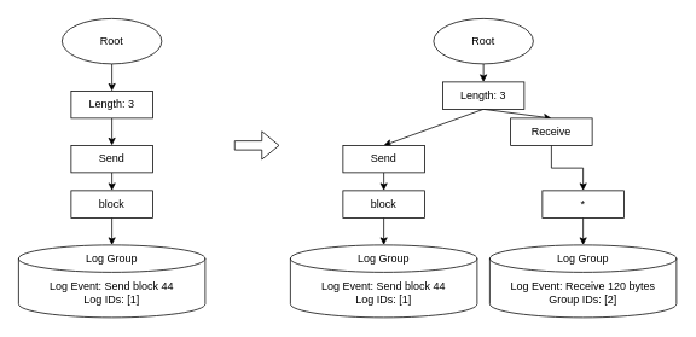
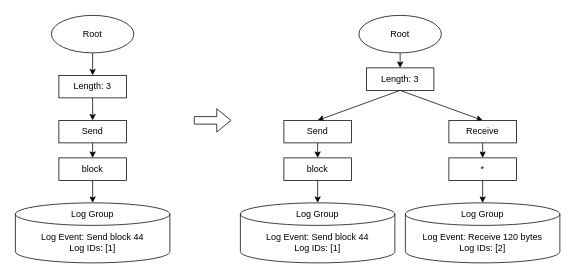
  <mxCell id="0" />
  <mxCell id="1" parent="0" />
  <mxCell id="2" style="rounded=0;orthogonalLoop=1;jettySize=auto;html=1;exitX=0.5;exitY=1;exitDx=0;exitDy=0;entryX=0.5;entryY=0;entryDx=0;entryDy=0;" edge="1" parent="1" source="3" target="5"><mxGeometry relative="1" as="geometry" /></mxCell>
  <mxCell id="3" value="Root" style="ellipse;whiteSpace=wrap;html=1;" vertex="1" parent="1"><mxGeometry x="68" y="20" width="110" height="50" as="geometry" /></mxCell>
  <mxCell id="4" style="rounded=0;orthogonalLoop=1;jettySize=auto;html=1;exitX=0.5;exitY=1;exitDx=0;exitDy=0;entryX=0.5;entryY=0;entryDx=0;entryDy=0;" edge="1" parent="1" source="5" target="9"><mxGeometry relative="1" as="geometry"><mxPoint x="123" y="140" as="targetPoint" /></mxGeometry></mxCell>
  <mxCell id="5" value="Length: 3" style="rounded=0;whiteSpace=wrap;html=1;" vertex="1" parent="1"><mxGeometry x="78" y="100" width="90" height="30" as="geometry" /></mxCell>
  <mxCell id="6" value="Log Event: Send block 44&lt;br&gt;Log IDs: [1]" style="shape=cylinder3;whiteSpace=wrap;html=1;boundedLbl=1;backgroundOutline=1;size=15;" vertex="1" parent="1"><mxGeometry x="20" y="270" width="206" height="80" as="geometry" /></mxCell>
  <mxCell id="7" value="Log Group" style="text;html=1;strokeColor=none;fillColor=none;align=center;verticalAlign=middle;whiteSpace=wrap;rounded=0;" vertex="1" parent="1"><mxGeometry x="93" y="270" width="60" height="30" as="geometry" /></mxCell>
  <mxCell id="8" style="edgeStyle=orthogonalEdgeStyle;rounded=0;orthogonalLoop=1;jettySize=auto;html=1;exitX=0.5;exitY=1;exitDx=0;exitDy=0;entryX=0.5;entryY=0;entryDx=0;entryDy=0;" edge="1" parent="1" source="9" target="11"><mxGeometry relative="1" as="geometry" /></mxCell>
  <mxCell id="9" value="Send" style="rounded=0;whiteSpace=wrap;html=1;" vertex="1" parent="1"><mxGeometry x="78" y="160" width="90" height="30" as="geometry" /></mxCell>
  <mxCell id="10" style="edgeStyle=orthogonalEdgeStyle;rounded=0;orthogonalLoop=1;jettySize=auto;html=1;exitX=0.5;exitY=1;exitDx=0;exitDy=0;entryX=0.5;entryY=0;entryDx=0;entryDy=0;" edge="1" parent="1" source="11" target="7"><mxGeometry relative="1" as="geometry" /></mxCell>
  <mxCell id="11" value="block" style="rounded=0;whiteSpace=wrap;html=1;" vertex="1" parent="1"><mxGeometry x="78" y="210" width="90" height="30" as="geometry" /></mxCell>
  <mxCell id="12" style="rounded=0;orthogonalLoop=1;jettySize=auto;html=1;exitX=0.5;exitY=1;exitDx=0;exitDy=0;entryX=0.5;entryY=0;entryDx=0;entryDy=0;" edge="1" parent="1" source="13" target="16"><mxGeometry relative="1" as="geometry" /></mxCell>
  <mxCell id="13" value="Root" style="ellipse;whiteSpace=wrap;html=1;" vertex="1" parent="1"><mxGeometry x="478" y="20" width="110" height="50" as="geometry" /></mxCell>
  <mxCell id="14" style="rounded=0;orthogonalLoop=1;jettySize=auto;html=1;exitX=0.5;exitY=1;exitDx=0;exitDy=0;entryX=0.5;entryY=0;entryDx=0;entryDy=0;" edge="1" parent="1" source="16" target="20"><mxGeometry relative="1" as="geometry" /></mxCell>
  <mxCell id="15" style="rounded=0;orthogonalLoop=1;jettySize=auto;html=1;exitX=0.5;exitY=1;exitDx=0;exitDy=0;entryX=0.5;entryY=0;entryDx=0;entryDy=0;" edge="1" parent="1" source="16" target="26"><mxGeometry relative="1" as="geometry" /></mxCell>
  <mxCell id="16" value="Length: 3" style="rounded=0;whiteSpace=wrap;html=1;" vertex="1" parent="1"><mxGeometry x="488" y="90" width="90" height="30" as="geometry" /></mxCell>
  <mxCell id="17" value="Log Event: Send block 44&lt;br&gt;Log IDs: [1]" style="shape=cylinder3;whiteSpace=wrap;html=1;boundedLbl=1;backgroundOutline=1;size=15;" vertex="1" parent="1"><mxGeometry x="320" y="270" width="206" height="80" as="geometry" /></mxCell>
  <mxCell id="18" value="Log Group" style="text;html=1;strokeColor=none;fillColor=none;align=center;verticalAlign=middle;whiteSpace=wrap;rounded=0;" vertex="1" parent="1"><mxGeometry x="393" y="270" width="60" height="30" as="geometry" /></mxCell>
  <mxCell id="19" style="edgeStyle=orthogonalEdgeStyle;rounded=0;orthogonalLoop=1;jettySize=auto;html=1;exitX=0.5;exitY=1;exitDx=0;exitDy=0;entryX=0.5;entryY=0;entryDx=0;entryDy=0;" edge="1" parent="1" source="20" target="22"><mxGeometry relative="1" as="geometry" /></mxCell>
  <mxCell id="20" value="Send" style="rounded=0;whiteSpace=wrap;html=1;" vertex="1" parent="1"><mxGeometry x="378" y="160" width="90" height="30" as="geometry" /></mxCell>
  <mxCell id="21" style="edgeStyle=orthogonalEdgeStyle;rounded=0;orthogonalLoop=1;jettySize=auto;html=1;exitX=0.5;exitY=1;exitDx=0;exitDy=0;entryX=0.5;entryY=0;entryDx=0;entryDy=0;" edge="1" parent="1" source="22" target="18"><mxGeometry relative="1" as="geometry" /></mxCell>
  <mxCell id="22" value="block" style="rounded=0;whiteSpace=wrap;html=1;" vertex="1" parent="1"><mxGeometry x="378" y="210" width="90" height="30" as="geometry" /></mxCell>
- <mxCell id="23" value="Log Event: Receive 120 bytes&lt;br&gt;Group IDs: [2]" style="shape=cylinder3;whiteSpace=wrap;html=1;boundedLbl=1;backgroundOutline=1;size=15;" vertex="1" parent="1"><mxGeometry x="540" y="270" width="206" height="80" as="geometry" /></mxCell>
+ <mxCell id="23" value="Log Event: Receive 120 bytes&lt;br&gt;Log IDs: [2]" style="shape=cylinder3;whiteSpace=wrap;html=1;boundedLbl=1;backgroundOutline=1;size=15;" vertex="1" parent="1"><mxGeometry x="540" y="270" width="206" height="80" as="geometry" /></mxCell>
  <mxCell id="24" value="Log Group" style="text;html=1;strokeColor=none;fillColor=none;align=center;verticalAlign=middle;whiteSpace=wrap;rounded=0;" vertex="1" parent="1"><mxGeometry x="613" y="270" width="60" height="30" as="geometry" /></mxCell>
  <mxCell id="25" style="edgeStyle=orthogonalEdgeStyle;rounded=0;orthogonalLoop=1;jettySize=auto;html=1;exitX=0.5;exitY=1;exitDx=0;exitDy=0;entryX=0.5;entryY=0;entryDx=0;entryDy=0;" edge="1" parent="1" source="26" target="28"><mxGeometry relative="1" as="geometry" /></mxCell>
- <mxCell id="26" value="Receive" style="rounded=0;whiteSpace=wrap;html=1;" vertex="1" parent="1"><mxGeometry x="563" y="130" width="90" height="30" as="geometry" /></mxCell>
+ <mxCell id="26" value="Receive" style="rounded=0;whiteSpace=wrap;html=1;" vertex="1" parent="1"><mxGeometry x="598" y="160" width="90" height="30" as="geometry" /></mxCell>
  <mxCell id="27" style="edgeStyle=orthogonalEdgeStyle;rounded=0;orthogonalLoop=1;jettySize=auto;html=1;exitX=0.5;exitY=1;exitDx=0;exitDy=0;entryX=0.5;entryY=0;entryDx=0;entryDy=0;" edge="1" parent="1" source="28" target="24"><mxGeometry relative="1" as="geometry" /></mxCell>
  <mxCell id="28" value="*" style="rounded=0;whiteSpace=wrap;html=1;" vertex="1" parent="1"><mxGeometry x="598" y="210" width="90" height="30" as="geometry" /></mxCell>
  <mxCell id="29" value="" style="shape=flexArrow;endArrow=classic;html=1;rounded=0;" edge="1" parent="1"><mxGeometry width="50" height="50" relative="1" as="geometry"><mxPoint x="258" y="160" as="sourcePoint" /><mxPoint x="308" y="160" as="targetPoint" /></mxGeometry></mxCell>
